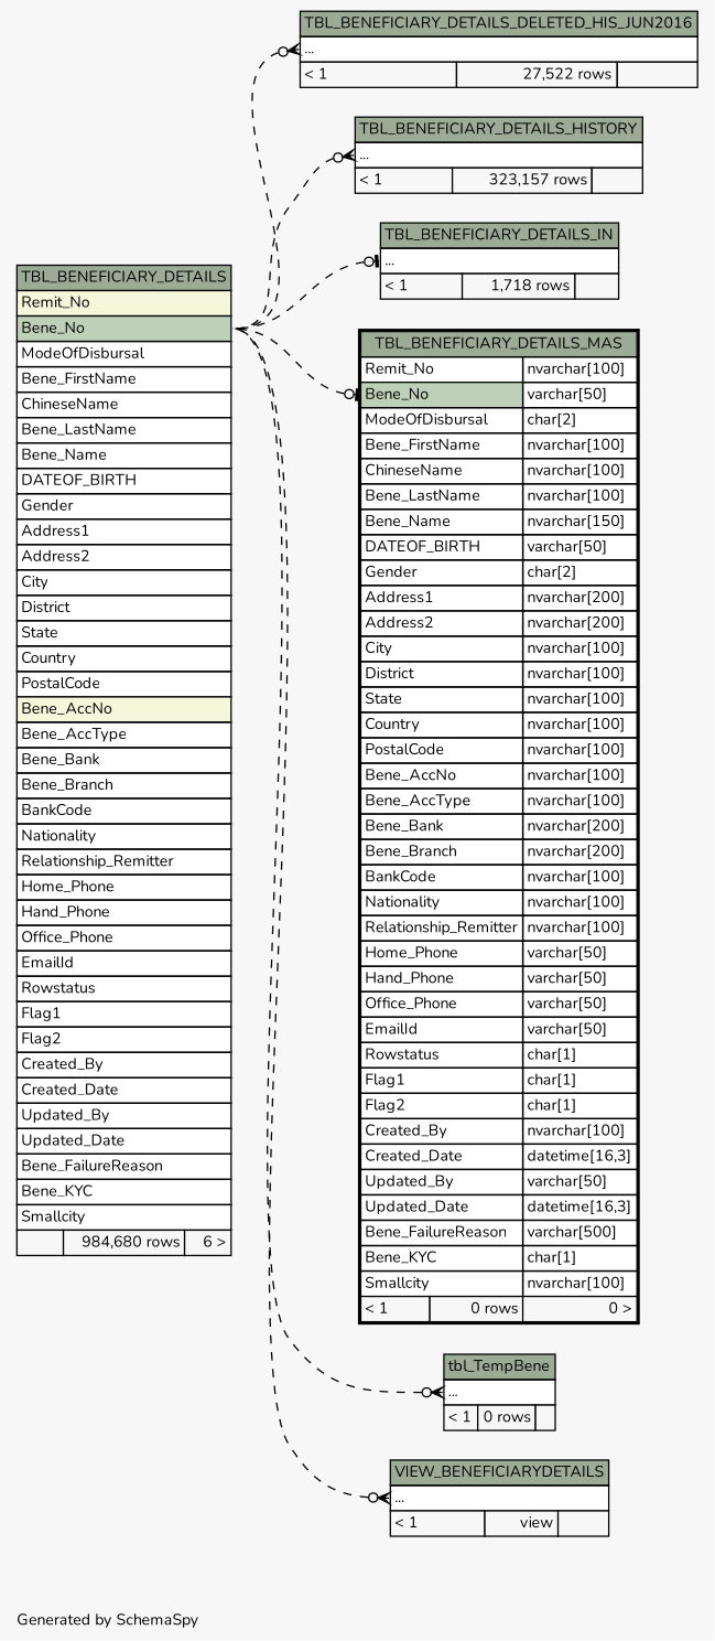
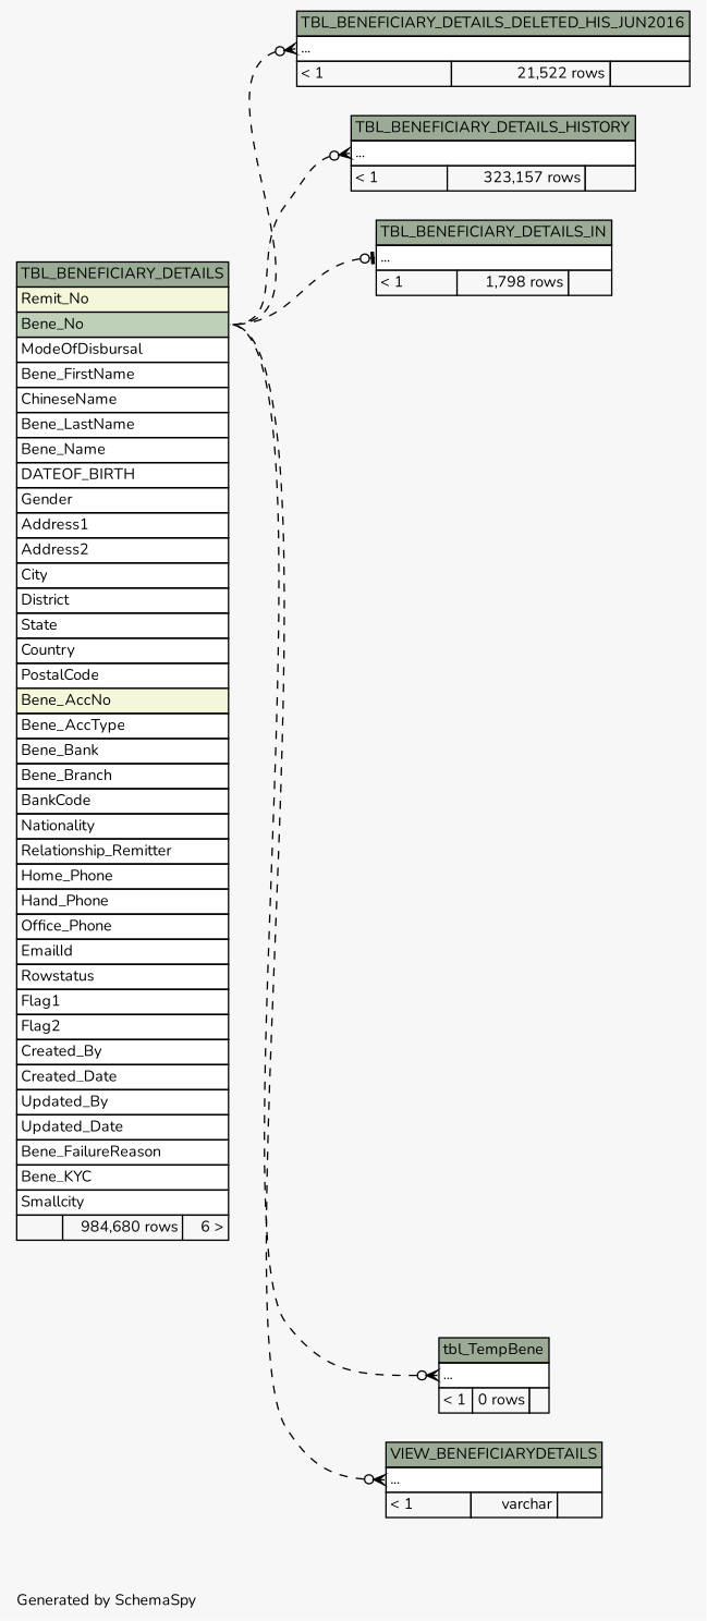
  digraph {
    bgcolor="#f7f7f7"
    fontname=Nunito
    fontsize=11
    label="\nGenerated by SchemaSpy"
    labeljust=l
    nodesep=0.18
    rankdir=RL
    ranksep=0.46
    node [fontname=Nunito fontsize=11 shape=plaintext]
    edge [arrowhead=none arrowsize=0.8 arrowtail=crowodot dir=back fontname=Nunito headport="Bene_No:e" style=dashed tailport="elipses:w"]
-   n1 [label=<     <TABLE BORDER="0" CELLBORDER="1" CELLSPACING="0" BGCOLOR="#ffffff">       <TR><TD COLSPAN="3" BGCOLOR="#9bab96" ALIGN="CENTER">TBL_BENEFICIARY_DETAILS_DELETED_HIS_JUN2016</TD></TR>       <TR><TD PORT="elipses" COLSPAN="3" ALIGN="LEFT">...</TD></TR>       <TR><TD ALIGN="LEFT" BGCOLOR="#f7f7f7">&lt; 1</TD><TD ALIGN="RIGHT" BGCOLOR="#f7f7f7">27,522 rows</TD><TD ALIGN="RIGHT" BGCOLOR="#f7f7f7">  </TD></TR>     </TABLE>>]
+   n1 [label=<     <TABLE BORDER="0" CELLBORDER="1" CELLSPACING="0" BGCOLOR="#ffffff">       <TR><TD COLSPAN="3" BGCOLOR="#9bab96" ALIGN="CENTER">TBL_BENEFICIARY_DETAILS_DELETED_HIS_JUN2016</TD></TR>       <TR><TD PORT="elipses" COLSPAN="3" ALIGN="LEFT">...</TD></TR>       <TR><TD ALIGN="LEFT" BGCOLOR="#f7f7f7">&lt; 1</TD><TD ALIGN="RIGHT" BGCOLOR="#f7f7f7">21,522 rows</TD><TD ALIGN="RIGHT" BGCOLOR="#f7f7f7">  </TD></TR>     </TABLE>>]
    n2 [label=<     <TABLE BORDER="0" CELLBORDER="1" CELLSPACING="0" BGCOLOR="#ffffff">       <TR><TD COLSPAN="3" BGCOLOR="#9bab96" ALIGN="CENTER">TBL_BENEFICIARY_DETAILS</TD></TR>       <TR><TD PORT="Remit_No" COLSPAN="3" BGCOLOR="#f4f7da" ALIGN="LEFT">Remit_No</TD></TR>       <TR><TD PORT="Bene_No" COLSPAN="3" BGCOLOR="#bed1b8" ALIGN="LEFT">Bene_No</TD></TR>       <TR><TD PORT="ModeOfDisbursal" COLSPAN="3" ALIGN="LEFT">ModeOfDisbursal</TD></TR>       <TR><TD PORT="Bene_FirstName" COLSPAN="3" ALIGN="LEFT">Bene_FirstName</TD></TR>       <TR><TD PORT="ChineseName" COLSPAN="3" ALIGN="LEFT">ChineseName</TD></TR>       <TR><TD PORT="Bene_LastName" COLSPAN="3" ALIGN="LEFT">Bene_LastName</TD></TR>       <TR><TD PORT="Bene_Name" COLSPAN="3" ALIGN="LEFT">Bene_Name</TD></TR>       <TR><TD PORT="DATEOF_BIRTH" COLSPAN="3" ALIGN="LEFT">DATEOF_BIRTH</TD></TR>       <TR><TD PORT="Gender" COLSPAN="3" ALIGN="LEFT">Gender</TD></TR>       <TR><TD PORT="Address1" COLSPAN="3" ALIGN="LEFT">Address1</TD></TR>       <TR><TD PORT="Address2" COLSPAN="3" ALIGN="LEFT">Address2</TD></TR>       <TR><TD PORT="City" COLSPAN="3" ALIGN="LEFT">City</TD></TR>       <TR><TD PORT="District" COLSPAN="3" ALIGN="LEFT">District</TD></TR>       <TR><TD PORT="State" COLSPAN="3" ALIGN="LEFT">State</TD></TR>       <TR><TD PORT="Country" COLSPAN="3" ALIGN="LEFT">Country</TD></TR>       <TR><TD PORT="PostalCode" COLSPAN="3" ALIGN="LEFT">PostalCode</TD></TR>       <TR><TD PORT="Bene_AccNo" COLSPAN="3" BGCOLOR="#f4f7da" ALIGN="LEFT">Bene_AccNo</TD></TR>       <TR><TD PORT="Bene_AccType" COLSPAN="3" ALIGN="LEFT">Bene_AccType</TD></TR>       <TR><TD PORT="Bene_Bank" COLSPAN="3" ALIGN="LEFT">Bene_Bank</TD></TR>       <TR><TD PORT="Bene_Branch" COLSPAN="3" ALIGN="LEFT">Bene_Branch</TD></TR>       <TR><TD PORT="BankCode" COLSPAN="3" ALIGN="LEFT">BankCode</TD></TR>       <TR><TD PORT="Nationality" COLSPAN="3" ALIGN="LEFT">Nationality</TD></TR>       <TR><TD PORT="Relationship_Remitter" COLSPAN="3" ALIGN="LEFT">Relationship_Remitter</TD></TR>       <TR><TD PORT="Home_Phone" COLSPAN="3" ALIGN="LEFT">Home_Phone</TD></TR>       <TR><TD PORT="Hand_Phone" COLSPAN="3" ALIGN="LEFT">Hand_Phone</TD></TR>       <TR><TD PORT="Office_Phone" COLSPAN="3" ALIGN="LEFT">Office_Phone</TD></TR>       <TR><TD PORT="EmailId" COLSPAN="3" ALIGN="LEFT">EmailId</TD></TR>       <TR><TD PORT="Rowstatus" COLSPAN="3" ALIGN="LEFT">Rowstatus</TD></TR>       <TR><TD PORT="Flag1" COLSPAN="3" ALIGN="LEFT">Flag1</TD></TR>       <TR><TD PORT="Flag2" COLSPAN="3" ALIGN="LEFT">Flag2</TD></TR>       <TR><TD PORT="Created_By" COLSPAN="3" ALIGN="LEFT">Created_By</TD></TR>       <TR><TD PORT="Created_Date" COLSPAN="3" ALIGN="LEFT">Created_Date</TD></TR>       <TR><TD PORT="Updated_By" COLSPAN="3" ALIGN="LEFT">Updated_By</TD></TR>       <TR><TD PORT="Updated_Date" COLSPAN="3" ALIGN="LEFT">Updated_Date</TD></TR>       <TR><TD PORT="Bene_FailureReason" COLSPAN="3" ALIGN="LEFT">Bene_FailureReason</TD></TR>       <TR><TD PORT="Bene_KYC" COLSPAN="3" ALIGN="LEFT">Bene_KYC</TD></TR>       <TR><TD PORT="Smallcity" COLSPAN="3" ALIGN="LEFT">Smallcity</TD></TR>       <TR><TD ALIGN="LEFT" BGCOLOR="#f7f7f7">  </TD><TD ALIGN="RIGHT" BGCOLOR="#f7f7f7">984,680 rows</TD><TD ALIGN="RIGHT" BGCOLOR="#f7f7f7">6 &gt;</TD></TR>     </TABLE>>]
    n3 [label=<     <TABLE BORDER="0" CELLBORDER="1" CELLSPACING="0" BGCOLOR="#ffffff">       <TR><TD COLSPAN="3" BGCOLOR="#9bab96" ALIGN="CENTER">TBL_BENEFICIARY_DETAILS_HISTORY</TD></TR>       <TR><TD PORT="elipses" COLSPAN="3" ALIGN="LEFT">...</TD></TR>       <TR><TD ALIGN="LEFT" BGCOLOR="#f7f7f7">&lt; 1</TD><TD ALIGN="RIGHT" BGCOLOR="#f7f7f7">323,157 rows</TD><TD ALIGN="RIGHT" BGCOLOR="#f7f7f7">  </TD></TR>     </TABLE>>]
-   n4 [label=<     <TABLE BORDER="0" CELLBORDER="1" CELLSPACING="0" BGCOLOR="#ffffff">       <TR><TD COLSPAN="3" BGCOLOR="#9bab96" ALIGN="CENTER">TBL_BENEFICIARY_DETAILS_IN</TD></TR>       <TR><TD PORT="elipses" COLSPAN="3" ALIGN="LEFT">...</TD></TR>       <TR><TD ALIGN="LEFT" BGCOLOR="#f7f7f7">&lt; 1</TD><TD ALIGN="RIGHT" BGCOLOR="#f7f7f7">1,718 rows</TD><TD ALIGN="RIGHT" BGCOLOR="#f7f7f7">  </TD></TR>     </TABLE>>]
-   n5 [label=<     <TABLE BORDER="2" CELLBORDER="1" CELLSPACING="0" BGCOLOR="#ffffff">       <TR><TD COLSPAN="3" BGCOLOR="#9bab96" ALIGN="CENTER">TBL_BENEFICIARY_DETAILS_MAS</TD></TR>       <TR><TD PORT="Remit_No" COLSPAN="2" ALIGN="LEFT">Remit_No</TD><TD PORT="Remit_No.type" ALIGN="LEFT">nvarchar[100]</TD></TR>       <TR><TD PORT="Bene_No" COLSPAN="2" BGCOLOR="#bed1b8" ALIGN="LEFT">Bene_No</TD><TD PORT="Bene_No.type" ALIGN="LEFT">varchar[50]</TD></TR>       <TR><TD PORT="ModeOfDisbursal" COLSPAN="2" ALIGN="LEFT">ModeOfDisbursal</TD><TD PORT="ModeOfDisbursal.type" ALIGN="LEFT">char[2]</TD></TR>       <TR><TD PORT="Bene_FirstName" COLSPAN="2" ALIGN="LEFT">Bene_FirstName</TD><TD PORT="Bene_FirstName.type" ALIGN="LEFT">nvarchar[100]</TD></TR>       <TR><TD PORT="ChineseName" COLSPAN="2" ALIGN="LEFT">ChineseName</TD><TD PORT="ChineseName.type" ALIGN="LEFT">nvarchar[100]</TD></TR>       <TR><TD PORT="Bene_LastName" COLSPAN="2" ALIGN="LEFT">Bene_LastName</TD><TD PORT="Bene_LastName.type" ALIGN="LEFT">nvarchar[100]</TD></TR>       <TR><TD PORT="Bene_Name" COLSPAN="2" ALIGN="LEFT">Bene_Name</TD><TD PORT="Bene_Name.type" ALIGN="LEFT">nvarchar[150]</TD></TR>       <TR><TD PORT="DATEOF_BIRTH" COLSPAN="2" ALIGN="LEFT">DATEOF_BIRTH</TD><TD PORT="DATEOF_BIRTH.type" ALIGN="LEFT">varchar[50]</TD></TR>       <TR><TD PORT="Gender" COLSPAN="2" ALIGN="LEFT">Gender</TD><TD PORT="Gender.type" ALIGN="LEFT">char[2]</TD></TR>       <TR><TD PORT="Address1" COLSPAN="2" ALIGN="LEFT">Address1</TD><TD PORT="Address1.type" ALIGN="LEFT">nvarchar[200]</TD></TR>       <TR><TD PORT="Address2" COLSPAN="2" ALIGN="LEFT">Address2</TD><TD PORT="Address2.type" ALIGN="LEFT">nvarchar[200]</TD></TR>       <TR><TD PORT="City" COLSPAN="2" ALIGN="LEFT">City</TD><TD PORT="City.type" ALIGN="LEFT">nvarchar[100]</TD></TR>       <TR><TD PORT="District" COLSPAN="2" ALIGN="LEFT">District</TD><TD PORT="District.type" ALIGN="LEFT">nvarchar[100]</TD></TR>       <TR><TD PORT="State" COLSPAN="2" ALIGN="LEFT">State</TD><TD PORT="State.type" ALIGN="LEFT">nvarchar[100]</TD></TR>       <TR><TD PORT="Country" COLSPAN="2" ALIGN="LEFT">Country</TD><TD PORT="Country.type" ALIGN="LEFT">nvarchar[100]</TD></TR>       <TR><TD PORT="PostalCode" COLSPAN="2" ALIGN="LEFT">PostalCode</TD><TD PORT="PostalCode.type" ALIGN="LEFT">nvarchar[100]</TD></TR>       <TR><TD PORT="Bene_AccNo" COLSPAN="2" ALIGN="LEFT">Bene_AccNo</TD><TD PORT="Bene_AccNo.type" ALIGN="LEFT">nvarchar[100]</TD></TR>       <TR><TD PORT="Bene_AccType" COLSPAN="2" ALIGN="LEFT">Bene_AccType</TD><TD PORT="Bene_AccType.type" ALIGN="LEFT">nvarchar[100]</TD></TR>       <TR><TD PORT="Bene_Bank" COLSPAN="2" ALIGN="LEFT">Bene_Bank</TD><TD PORT="Bene_Bank.type" ALIGN="LEFT">nvarchar[200]</TD></TR>       <TR><TD PORT="Bene_Branch" COLSPAN="2" ALIGN="LEFT">Bene_Branch</TD><TD PORT="Bene_Branch.type" ALIGN="LEFT">nvarchar[200]</TD></TR>       <TR><TD PORT="BankCode" COLSPAN="2" ALIGN="LEFT">BankCode</TD><TD PORT="BankCode.type" ALIGN="LEFT">nvarchar[100]</TD></TR>       <TR><TD PORT="Nationality" COLSPAN="2" ALIGN="LEFT">Nationality</TD><TD PORT="Nationality.type" ALIGN="LEFT">nvarchar[100]</TD></TR>       <TR><TD PORT="Relationship_Remitter" COLSPAN="2" ALIGN="LEFT">Relationship_Remitter</TD><TD PORT="Relationship_Remitter.type" ALIGN="LEFT">nvarchar[100]</TD></TR>       <TR><TD PORT="Home_Phone" COLSPAN="2" ALIGN="LEFT">Home_Phone</TD><TD PORT="Home_Phone.type" ALIGN="LEFT">varchar[50]</TD></TR>       <TR><TD PORT="Hand_Phone" COLSPAN="2" ALIGN="LEFT">Hand_Phone</TD><TD PORT="Hand_Phone.type" ALIGN="LEFT">varchar[50]</TD></TR>       <TR><TD PORT="Office_Phone" COLSPAN="2" ALIGN="LEFT">Office_Phone</TD><TD PORT="Office_Phone.type" ALIGN="LEFT">varchar[50]</TD></TR>       <TR><TD PORT="EmailId" COLSPAN="2" ALIGN="LEFT">EmailId</TD><TD PORT="EmailId.type" ALIGN="LEFT">varchar[50]</TD></TR>       <TR><TD PORT="Rowstatus" COLSPAN="2" ALIGN="LEFT">Rowstatus</TD><TD PORT="Rowstatus.type" ALIGN="LEFT">char[1]</TD></TR>       <TR><TD PORT="Flag1" COLSPAN="2" ALIGN="LEFT">Flag1</TD><TD PORT="Flag1.type" ALIGN="LEFT">char[1]</TD></TR>       <TR><TD PORT="Flag2" COLSPAN="2" ALIGN="LEFT">Flag2</TD><TD PORT="Flag2.type" ALIGN="LEFT">char[1]</TD></TR>       <TR><TD PORT="Created_By" COLSPAN="2" ALIGN="LEFT">Created_By</TD><TD PORT="Created_By.type" ALIGN="LEFT">nvarchar[100]</TD></TR>       <TR><TD PORT="Created_Date" COLSPAN="2" ALIGN="LEFT">Created_Date</TD><TD PORT="Created_Date.type" ALIGN="LEFT">datetime[16,3]</TD></TR>       <TR><TD PORT="Updated_By" COLSPAN="2" ALIGN="LEFT">Updated_By</TD><TD PORT="Updated_By.type" ALIGN="LEFT">varchar[50]</TD></TR>       <TR><TD PORT="Updated_Date" COLSPAN="2" ALIGN="LEFT">Updated_Date</TD><TD PORT="Updated_Date.type" ALIGN="LEFT">datetime[16,3]</TD></TR>       <TR><TD PORT="Bene_FailureReason" COLSPAN="2" ALIGN="LEFT">Bene_FailureReason</TD><TD PORT="Bene_FailureReason.type" ALIGN="LEFT">varchar[500]</TD></TR>       <TR><TD PORT="Bene_KYC" COLSPAN="2" ALIGN="LEFT">Bene_KYC</TD><TD PORT="Bene_KYC.type" ALIGN="LEFT">char[1]</TD></TR>       <TR><TD PORT="Smallcity" COLSPAN="2" ALIGN="LEFT">Smallcity</TD><TD PORT="Smallcity.type" ALIGN="LEFT">nvarchar[100]</TD></TR>       <TR><TD ALIGN="LEFT" BGCOLOR="#f7f7f7">&lt; 1</TD><TD ALIGN="RIGHT" BGCOLOR="#f7f7f7">0 rows</TD><TD ALIGN="RIGHT" BGCOLOR="#f7f7f7">0 &gt;</TD></TR>     </TABLE>>]
+   n4 [label=<     <TABLE BORDER="0" CELLBORDER="1" CELLSPACING="0" BGCOLOR="#ffffff">       <TR><TD COLSPAN="3" BGCOLOR="#9bab96" ALIGN="CENTER">TBL_BENEFICIARY_DETAILS_IN</TD></TR>       <TR><TD PORT="elipses" COLSPAN="3" ALIGN="LEFT">...</TD></TR>       <TR><TD ALIGN="LEFT" BGCOLOR="#f7f7f7">&lt; 1</TD><TD ALIGN="RIGHT" BGCOLOR="#f7f7f7">1,798 rows</TD><TD ALIGN="RIGHT" BGCOLOR="#f7f7f7">  </TD></TR>     </TABLE>>]
    n6 [label=<     <TABLE BORDER="0" CELLBORDER="1" CELLSPACING="0" BGCOLOR="#ffffff">       <TR><TD COLSPAN="3" BGCOLOR="#9bab96" ALIGN="CENTER">tbl_TempBene</TD></TR>       <TR><TD PORT="elipses" COLSPAN="3" ALIGN="LEFT">...</TD></TR>       <TR><TD ALIGN="LEFT" BGCOLOR="#f7f7f7">&lt; 1</TD><TD ALIGN="RIGHT" BGCOLOR="#f7f7f7">0 rows</TD><TD ALIGN="RIGHT" BGCOLOR="#f7f7f7">  </TD></TR>     </TABLE>>]
-   n7 [label=<     <TABLE BORDER="0" CELLBORDER="1" CELLSPACING="0" BGCOLOR="#ffffff">       <TR><TD COLSPAN="3" BGCOLOR="#9bab96" ALIGN="CENTER">VIEW_BENEFICIARYDETAILS</TD></TR>       <TR><TD PORT="elipses" COLSPAN="3" ALIGN="LEFT">...</TD></TR>       <TR><TD ALIGN="LEFT" BGCOLOR="#f7f7f7">&lt; 1</TD><TD ALIGN="RIGHT" BGCOLOR="#f7f7f7">view</TD><TD ALIGN="RIGHT" BGCOLOR="#f7f7f7">  </TD></TR>     </TABLE>>]
+   n7 [label=<     <TABLE BORDER="0" CELLBORDER="1" CELLSPACING="0" BGCOLOR="#ffffff">       <TR><TD COLSPAN="3" BGCOLOR="#9bab96" ALIGN="CENTER">VIEW_BENEFICIARYDETAILS</TD></TR>       <TR><TD PORT="elipses" COLSPAN="3" ALIGN="LEFT">...</TD></TR>       <TR><TD ALIGN="LEFT" BGCOLOR="#f7f7f7">&lt; 1</TD><TD ALIGN="RIGHT" BGCOLOR="#f7f7f7">varchar</TD><TD ALIGN="RIGHT" BGCOLOR="#f7f7f7">  </TD></TR>     </TABLE>>]
    n1 -> n2
    n3 -> n2
    n4 -> n2 [arrowtail=teeodot]
-   n5 -> n2 [arrowtail=teeodot tailport="Bene_No:w"]
    n6 -> n2
    n7 -> n2
  }
